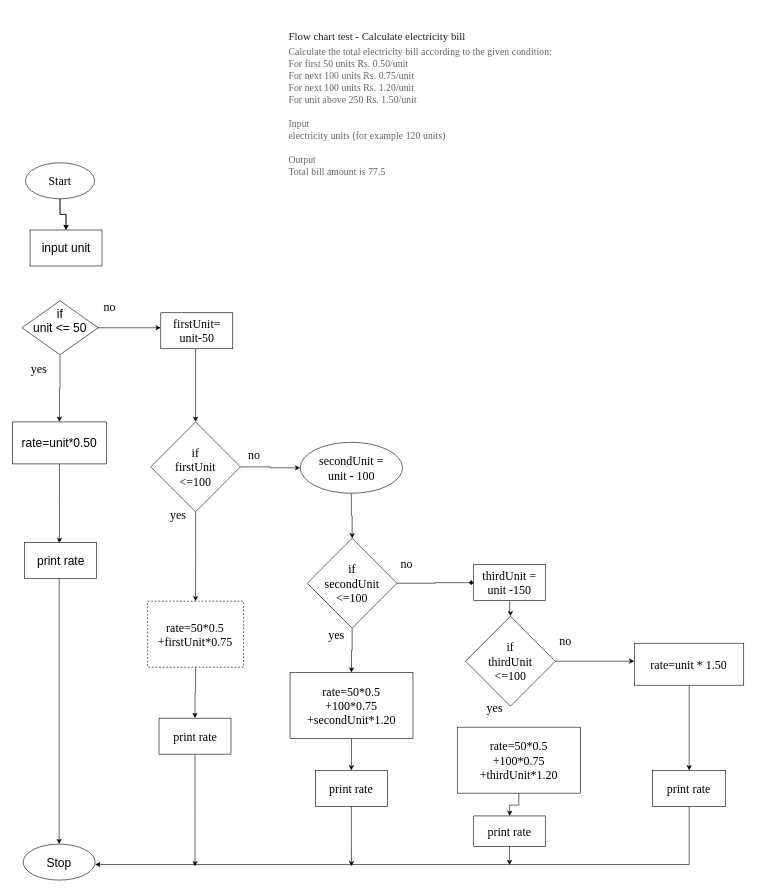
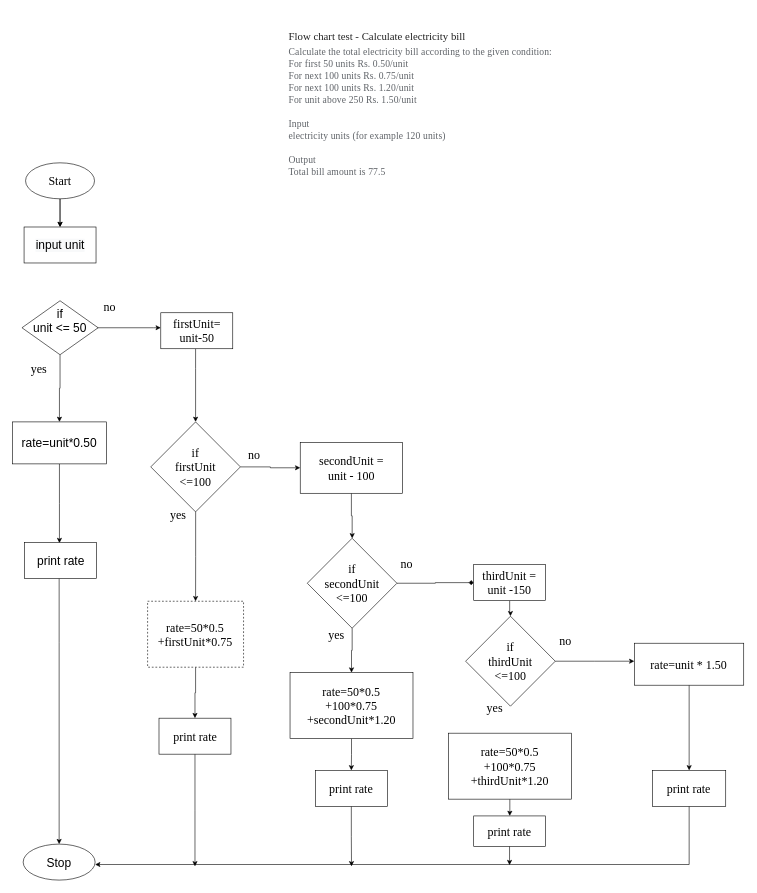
  <mxCell id="0" />
  <mxCell id="1" parent="0" />
  <mxCell id="2" value="" style="edgeStyle=orthogonalEdgeStyle;rounded=0;orthogonalLoop=1;jettySize=auto;html=1;fontSize=20;entryX=0.5;entryY=0;entryDx=0;entryDy=0;" parent="1" source="4" target="10" edge="1"><mxGeometry relative="1" as="geometry"><mxPoint x="100" y="386" as="targetPoint" /></mxGeometry></mxCell>
  <mxCell id="3" value="" style="edgeStyle=orthogonalEdgeStyle;rounded=0;orthogonalLoop=1;jettySize=auto;html=1;fontFamily=Verdana;fontSize=20;" parent="1" source="4" target="10" edge="1"><mxGeometry relative="1" as="geometry" /></mxCell>
  <mxCell id="4" value="&lt;font face=&quot;Verdana&quot; style=&quot;font-size: 20px;&quot;&gt;Start&lt;/font&gt;" style="ellipse;whiteSpace=wrap;html=1;fontSize=20;" parent="1" vertex="1"><mxGeometry x="42" y="271" width="115" height="60" as="geometry" /></mxCell>
  <mxCell id="5" value="" style="edgeStyle=orthogonalEdgeStyle;rounded=0;orthogonalLoop=1;jettySize=auto;html=1;fontFamily=Verdana;fontSize=20;" parent="1" source="7" target="9" edge="1"><mxGeometry relative="1" as="geometry" /></mxCell>
  <mxCell id="6" style="edgeStyle=orthogonalEdgeStyle;rounded=0;orthogonalLoop=1;jettySize=auto;html=1;fontFamily=Verdana;fontSize=20;" parent="1" target="20" edge="1"><mxGeometry relative="1" as="geometry"><mxPoint x="158" y="546" as="sourcePoint" /><mxPoint x="262.5" y="551" as="targetPoint" /><Array as="points"><mxPoint x="255.5" y="546" /><mxPoint x="255.5" y="546" /></Array></mxGeometry></mxCell>
  <mxCell id="7" value="&lt;font style=&quot;font-size: 20px;&quot;&gt;if &lt;br style=&quot;font-size: 20px;&quot;&gt;unit &amp;lt;= 50&lt;br style=&quot;font-size: 20px;&quot;&gt;&lt;br style=&quot;font-size: 20px;&quot;&gt;&lt;/font&gt;" style="rhombus;whiteSpace=wrap;html=1;fontSize=20;" parent="1" vertex="1"><mxGeometry x="36" y="501" width="127" height="90" as="geometry" /></mxCell>
  <mxCell id="8" style="edgeStyle=orthogonalEdgeStyle;rounded=0;orthogonalLoop=1;jettySize=auto;html=1;fontFamily=Verdana;fontSize=20;exitX=0.5;exitY=1;exitDx=0;exitDy=0;" parent="1" source="9" edge="1"><mxGeometry relative="1" as="geometry"><mxPoint x="98.5" y="832" as="sourcePoint" /><mxPoint x="98.5" y="905" as="targetPoint" /></mxGeometry></mxCell>
  <mxCell id="9" value="&lt;font style=&quot;font-size: 20px;&quot;&gt;rate=unit*0.50&lt;/font&gt;" style="whiteSpace=wrap;html=1;fontSize=20;" parent="1" vertex="1"><mxGeometry x="20" y="703" width="157" height="70" as="geometry" /></mxCell>
- <mxCell id="10" value="&lt;span style=&quot;color: rgb(0, 0, 0); font-family: Helvetica; font-size: 20px; font-style: normal; font-variant-ligatures: normal; font-variant-caps: normal; font-weight: 400; letter-spacing: normal; orphans: 2; text-align: center; text-indent: 0px; text-transform: none; widows: 2; word-spacing: 0px; -webkit-text-stroke-width: 0px; background-color: rgb(248, 249, 250); text-decoration-thickness: initial; text-decoration-style: initial; text-decoration-color: initial; float: none; display: inline !important;&quot;&gt;input unit&lt;/span&gt;" style="whiteSpace=wrap;html=1;fontSize=20;" parent="1" vertex="1"><mxGeometry x="49.5" y="383" width="120" height="60" as="geometry" /></mxCell>
+ <mxCell id="10" value="&lt;span style=&quot;color: rgb(0, 0, 0); font-family: Helvetica; font-size: 20px; font-style: normal; font-variant-ligatures: normal; font-variant-caps: normal; font-weight: 400; letter-spacing: normal; orphans: 2; text-align: center; text-indent: 0px; text-transform: none; widows: 2; word-spacing: 0px; -webkit-text-stroke-width: 0px; background-color: rgb(248, 249, 250); text-decoration-thickness: initial; text-decoration-style: initial; text-decoration-color: initial; float: none; display: inline !important;&quot;&gt;input unit&lt;/span&gt;" style="whiteSpace=wrap;html=1;fontSize=20;" parent="1" vertex="1"><mxGeometry x="39.5" y="378" width="120" height="60" as="geometry" /></mxCell>
  <mxCell id="11" style="edgeStyle=orthogonalEdgeStyle;rounded=0;orthogonalLoop=1;jettySize=auto;html=1;entryX=0.5;entryY=0;entryDx=0;entryDy=0;fontFamily=Verdana;fontSize=20;" parent="1" source="12" target="13" edge="1"><mxGeometry relative="1" as="geometry"><Array as="points"><mxPoint x="98" y="1071" /><mxPoint x="98" y="1071" /></Array></mxGeometry></mxCell>
  <mxCell id="12" value="&lt;font style=&quot;font-size: 20px;&quot;&gt;print rate&lt;/font&gt;" style="whiteSpace=wrap;html=1;fontSize=20;" parent="1" vertex="1"><mxGeometry x="40.5" y="904.01" width="120" height="60" as="geometry" /></mxCell>
  <mxCell id="13" value="Stop" style="ellipse;whiteSpace=wrap;html=1;fontSize=20;" parent="1" vertex="1"><mxGeometry x="38" y="1407" width="120" height="60" as="geometry" /></mxCell>
  <mxCell id="14" value="" style="edgeStyle=orthogonalEdgeStyle;rounded=0;orthogonalLoop=1;jettySize=auto;html=1;fontFamily=Verdana;fontSize=20;" parent="1" source="16" target="18" edge="1"><mxGeometry relative="1" as="geometry" /></mxCell>
  <mxCell id="15" style="edgeStyle=orthogonalEdgeStyle;rounded=0;orthogonalLoop=1;jettySize=auto;html=1;fontFamily=Verdana;fontSize=20;" parent="1" source="16" target="22" edge="1"><mxGeometry relative="1" as="geometry" /></mxCell>
  <mxCell id="16" value="if&lt;br style=&quot;font-size: 20px;&quot;&gt;firstUnit&lt;br style=&quot;font-size: 20px;&quot;&gt;&amp;lt;=100" style="rhombus;whiteSpace=wrap;html=1;fontFamily=Verdana;fontSize=20;" parent="1" vertex="1"><mxGeometry x="250.77" y="703" width="149.47" height="150" as="geometry" /></mxCell>
  <mxCell id="17" value="" style="edgeStyle=orthogonalEdgeStyle;rounded=0;orthogonalLoop=1;jettySize=auto;html=1;fontFamily=Verdana;fontSize=20;" parent="1" source="18" target="24" edge="1"><mxGeometry relative="1" as="geometry" /></mxCell>
  <mxCell id="18" value="rate=50*0.5&lt;br style=&quot;font-size: 20px;&quot;&gt;+firstUnit*0.75" style="whiteSpace=wrap;html=1;fontSize=20;fontFamily=Verdana;dashed=1;" parent="1" vertex="1"><mxGeometry x="245.49" y="1002.01" width="160.01" height="110" as="geometry" /></mxCell>
  <mxCell id="19" style="edgeStyle=orthogonalEdgeStyle;rounded=0;orthogonalLoop=1;jettySize=auto;html=1;entryX=0.5;entryY=0;entryDx=0;entryDy=0;fontFamily=Verdana;fontSize=20;" parent="1" source="20" target="16" edge="1"><mxGeometry relative="1" as="geometry"><Array as="points"><mxPoint x="325.5" y="614" /><mxPoint x="325.5" y="614" /></Array></mxGeometry></mxCell>
  <mxCell id="20" value="firstUnit=&lt;br style=&quot;font-size: 20px;&quot;&gt;unit-50" style="rounded=0;whiteSpace=wrap;html=1;fontFamily=Verdana;fontSize=20;" parent="1" vertex="1"><mxGeometry x="267.5" y="521" width="120" height="60" as="geometry" /></mxCell>
  <mxCell id="21" style="edgeStyle=orthogonalEdgeStyle;rounded=0;orthogonalLoop=1;jettySize=auto;html=1;fontFamily=Verdana;fontSize=20;" parent="1" source="22" target="27" edge="1"><mxGeometry relative="1" as="geometry" /></mxCell>
- <mxCell id="22" value="secondUnit =&lt;br style=&quot;font-size: 20px;&quot;&gt;unit - 100" style="ellipse;whiteSpace=wrap;html=1;fontSize=20;fontFamily=Verdana;" parent="1" vertex="1"><mxGeometry x="499.98" y="737" width="170.52" height="85" as="geometry" /></mxCell>
+ <mxCell id="22" value="secondUnit =&lt;br style=&quot;font-size: 20px;&quot;&gt;unit - 100" style="whiteSpace=wrap;html=1;fontSize=20;fontFamily=Verdana;" parent="1" vertex="1"><mxGeometry x="499.98" y="737" width="170.52" height="85" as="geometry" /></mxCell>
  <mxCell id="23" style="edgeStyle=orthogonalEdgeStyle;rounded=0;orthogonalLoop=1;jettySize=auto;html=1;fontFamily=Verdana;fontSize=20;" parent="1" source="24" edge="1"><mxGeometry relative="1" as="geometry"><mxPoint x="324.5" y="1444" as="targetPoint" /></mxGeometry></mxCell>
  <mxCell id="24" value="print rate" style="whiteSpace=wrap;html=1;fontSize=20;fontFamily=Verdana;" parent="1" vertex="1"><mxGeometry x="264.505" y="1197" width="120" height="60" as="geometry" /></mxCell>
  <mxCell id="25" value="" style="edgeStyle=orthogonalEdgeStyle;rounded=0;orthogonalLoop=1;jettySize=auto;html=1;fontFamily=Verdana;fontSize=20;" parent="1" source="27" target="29" edge="1"><mxGeometry relative="1" as="geometry" /></mxCell>
  <mxCell id="26" value="" style="edgeStyle=orthogonalEdgeStyle;rounded=0;orthogonalLoop=1;jettySize=auto;html=1;fontFamily=Verdana;fontSize=20;endArrow=diamond;" parent="1" source="27" target="43" edge="1"><mxGeometry relative="1" as="geometry" /></mxCell>
  <mxCell id="27" value="if&lt;br style=&quot;font-size: 20px;&quot;&gt;secondUnit&lt;br style=&quot;font-size: 20px;&quot;&gt;&amp;lt;=100" style="rhombus;whiteSpace=wrap;html=1;fontFamily=Verdana;fontSize=20;" parent="1" vertex="1"><mxGeometry x="511.76" y="897" width="149.47" height="150" as="geometry" /></mxCell>
  <mxCell id="28" value="" style="edgeStyle=orthogonalEdgeStyle;rounded=0;orthogonalLoop=1;jettySize=auto;html=1;fontFamily=Verdana;fontSize=20;" parent="1" source="29" target="31" edge="1"><mxGeometry relative="1" as="geometry" /></mxCell>
  <mxCell id="29" value="rate=50*0.5&lt;br style=&quot;font-size: 20px;&quot;&gt;+100*0.75&lt;br style=&quot;font-size: 20px;&quot;&gt;+secondUnit*1.20" style="whiteSpace=wrap;html=1;fontSize=20;fontFamily=Verdana;" parent="1" vertex="1"><mxGeometry x="482.99" y="1121" width="205.01" height="110" as="geometry" /></mxCell>
  <mxCell id="30" style="edgeStyle=orthogonalEdgeStyle;rounded=0;orthogonalLoop=1;jettySize=auto;html=1;fontFamily=Verdana;fontSize=20;" parent="1" source="31" edge="1"><mxGeometry relative="1" as="geometry"><mxPoint x="585.5" y="1444" as="targetPoint" /></mxGeometry></mxCell>
  <mxCell id="31" value="print rate" style="whiteSpace=wrap;html=1;fontSize=20;fontFamily=Verdana;" parent="1" vertex="1"><mxGeometry x="525.235" y="1284" width="120" height="60" as="geometry" /></mxCell>
  <mxCell id="32" value="" style="edgeStyle=orthogonalEdgeStyle;rounded=0;orthogonalLoop=1;jettySize=auto;html=1;fontFamily=Verdana;fontSize=20;" parent="1" source="33" target="35" edge="1"><mxGeometry relative="1" as="geometry" /></mxCell>
  <mxCell id="33" value="rate=unit * 1.50" style="whiteSpace=wrap;html=1;fontSize=20;fontFamily=Verdana;" parent="1" vertex="1"><mxGeometry x="1057.49" y="1072" width="182.01" height="70" as="geometry" /></mxCell>
  <mxCell id="34" style="edgeStyle=orthogonalEdgeStyle;rounded=0;orthogonalLoop=1;jettySize=auto;html=1;fontFamily=Verdana;fontSize=20;entryX=1;entryY=0.5;entryDx=0;entryDy=0;exitX=0.5;exitY=1;exitDx=0;exitDy=0;" parent="1" source="35" edge="1"><mxGeometry relative="1" as="geometry"><mxPoint x="968.231" y="1431" as="sourcePoint" /><mxPoint x="158" y="1441" as="targetPoint" /><Array as="points"><mxPoint x="1148" y="1441" /></Array></mxGeometry></mxCell>
  <mxCell id="35" value="print rate" style="whiteSpace=wrap;html=1;fontSize=20;fontFamily=Verdana;" parent="1" vertex="1"><mxGeometry x="1087.495" y="1284" width="122" height="60" as="geometry" /></mxCell>
  <mxCell id="36" value="yes" style="text;html=1;align=center;verticalAlign=middle;resizable=0;points=[];autosize=1;strokeColor=none;fillColor=none;fontSize=20;fontFamily=Verdana;" parent="1" vertex="1"><mxGeometry x="33.5" y="594" width="60" height="40" as="geometry" /></mxCell>
  <mxCell id="37" value="yes" style="text;html=1;align=center;verticalAlign=middle;resizable=0;points=[];autosize=1;strokeColor=none;fillColor=none;fontSize=20;fontFamily=Verdana;" parent="1" vertex="1"><mxGeometry x="265.5" y="837" width="60" height="40" as="geometry" /></mxCell>
  <mxCell id="38" value="yes" style="text;html=1;align=center;verticalAlign=middle;resizable=0;points=[];autosize=1;strokeColor=none;fillColor=none;fontSize=20;fontFamily=Verdana;" parent="1" vertex="1"><mxGeometry x="529.5" y="1037.01" width="60" height="40" as="geometry" /></mxCell>
  <mxCell id="39" value="no" style="text;html=1;align=center;verticalAlign=middle;resizable=0;points=[];autosize=1;strokeColor=none;fillColor=none;fontSize=20;fontFamily=Verdana;" parent="1" vertex="1"><mxGeometry x="157" y="491" width="50" height="40" as="geometry" /></mxCell>
  <mxCell id="40" value="no" style="text;html=1;align=center;verticalAlign=middle;resizable=0;points=[];autosize=1;strokeColor=none;fillColor=none;fontSize=20;fontFamily=Verdana;" parent="1" vertex="1"><mxGeometry x="397.5" y="737" width="50" height="40" as="geometry" /></mxCell>
  <mxCell id="41" value="no" style="text;html=1;align=center;verticalAlign=middle;resizable=0;points=[];autosize=1;strokeColor=none;fillColor=none;fontSize=20;fontFamily=Verdana;" parent="1" vertex="1"><mxGeometry x="651.5" y="919" width="50" height="40" as="geometry" /></mxCell>
  <mxCell id="42" style="edgeStyle=orthogonalEdgeStyle;rounded=0;orthogonalLoop=1;jettySize=auto;html=1;entryX=0.5;entryY=0;entryDx=0;entryDy=0;fontFamily=Verdana;fontSize=20;" parent="1" source="43" target="45" edge="1"><mxGeometry relative="1" as="geometry" /></mxCell>
  <mxCell id="43" value="thirdUnit =&lt;br&gt;unit -150" style="whiteSpace=wrap;html=1;fontSize=20;fontFamily=Verdana;" parent="1" vertex="1"><mxGeometry x="789.245" y="941.01" width="120" height="60" as="geometry" /></mxCell>
  <mxCell id="44" style="edgeStyle=orthogonalEdgeStyle;rounded=0;orthogonalLoop=1;jettySize=auto;html=1;fontFamily=Verdana;fontSize=20;" parent="1" source="45" edge="1"><mxGeometry relative="1" as="geometry"><mxPoint x="1057" y="1102" as="targetPoint" /></mxGeometry></mxCell>
  <mxCell id="45" value="if&lt;br style=&quot;font-size: 20px;&quot;&gt;thirdUnit&lt;br&gt;&amp;lt;=100" style="rhombus;whiteSpace=wrap;html=1;fontFamily=Verdana;fontSize=20;" parent="1" vertex="1"><mxGeometry x="775.77" y="1027" width="149.47" height="150" as="geometry" /></mxCell>
  <mxCell id="46" value="" style="edgeStyle=orthogonalEdgeStyle;rounded=0;orthogonalLoop=1;jettySize=auto;html=1;fontFamily=Verdana;fontSize=20;" parent="1" source="47" target="49" edge="1"><mxGeometry relative="1" as="geometry" /></mxCell>
- <mxCell id="47" value="rate=50*0.5&lt;br style=&quot;font-size: 20px;&quot;&gt;+100*0.75&lt;br style=&quot;font-size: 20px;&quot;&gt;+thirdUnit*1.20" style="whiteSpace=wrap;html=1;fontSize=20;fontFamily=Verdana;" parent="1" vertex="1"><mxGeometry x="762" y="1212" width="205.01" height="110" as="geometry" /></mxCell>
+ <mxCell id="47" value="rate=50*0.5&lt;br style=&quot;font-size: 20px;&quot;&gt;+100*0.75&lt;br style=&quot;font-size: 20px;&quot;&gt;+thirdUnit*1.20" style="whiteSpace=wrap;html=1;fontSize=20;fontFamily=Verdana;" parent="1" vertex="1"><mxGeometry x="747" y="1222" width="205.01" height="110" as="geometry" /></mxCell>
  <mxCell id="48" style="edgeStyle=orthogonalEdgeStyle;rounded=0;orthogonalLoop=1;jettySize=auto;html=1;fontFamily=Verdana;fontSize=20;" parent="1" edge="1"><mxGeometry relative="1" as="geometry"><mxPoint x="847.077" y="1392" as="sourcePoint" /><mxPoint x="849" y="1442" as="targetPoint" /><Array as="points"><mxPoint x="847" y="1397" /></Array></mxGeometry></mxCell>
  <mxCell id="49" value="print rate" style="whiteSpace=wrap;html=1;fontSize=20;fontFamily=Verdana;" parent="1" vertex="1"><mxGeometry x="789.25" y="1360" width="120" height="51" as="geometry" /></mxCell>
  <mxCell id="50" value="yes" style="text;html=1;align=center;verticalAlign=middle;resizable=0;points=[];autosize=1;strokeColor=none;fillColor=none;fontSize=20;fontFamily=Verdana;" parent="1" vertex="1"><mxGeometry x="793.51" y="1160.01" width="60" height="40" as="geometry" /></mxCell>
  <mxCell id="51" value="no" style="text;html=1;align=center;verticalAlign=middle;resizable=0;points=[];autosize=1;strokeColor=none;fillColor=none;fontSize=20;fontFamily=Verdana;" parent="1" vertex="1"><mxGeometry x="917" y="1047" width="50" height="40" as="geometry" /></mxCell>
  <mxCell id="52" value="&lt;p&gt;&lt;table style=&quot;color: rgb(34, 34, 34); text-align: start; background-color: rgb(255, 255, 255); width: 422px;&quot; role=&quot;presentation&quot; cellspacing=&quot;0&quot; cellpadding=&quot;0&quot;&gt;&lt;tbody&gt;&lt;tr&gt;&lt;td style=&quot;margin: 0px; font-family: &amp;quot;Google Sans&amp;quot;, Roboto, Helvetica, Arial, sans-serif; font-size: 18px; line-height: 24px;&quot;&gt;&lt;font face=&quot;Verdana&quot; style=&quot;font-size: 18px;&quot;&gt;Flow chart test - Calculate electricity bill&lt;/font&gt;&lt;/td&gt;&lt;/tr&gt;&lt;tr height=&quot;4px&quot;&gt;&lt;/tr&gt;&lt;tr&gt;&lt;td style=&quot;margin: 0px; color: rgb(95, 99, 104); font-size: 14px; line-height: 20px; letter-spacing: 0.2px;&quot;&gt;&lt;font face=&quot;Verdana&quot; size=&quot;3&quot;&gt;Calculate the total electricity bill according to the given condition:&lt;br&gt;For first 50 units Rs. 0.50/unit&lt;br&gt;For next 100 units Rs. 0.75/unit&lt;br&gt;For next 100 units Rs. 1.20/unit&lt;br&gt;For unit above 250 Rs. 1.50/unit&lt;br&gt;&lt;br&gt;Input&amp;nbsp;&lt;br&gt;electricity units (for example 120 units)&lt;br&gt;&lt;br&gt;Output&lt;br&gt;Total bill amount is 77.5&lt;/font&gt;&lt;/td&gt;&lt;/tr&gt;&lt;tr height=&quot;16px&quot;&gt;&lt;/tr&gt;&lt;tr&gt;&lt;/tr&gt;&lt;/tbody&gt;&lt;/table&gt;&lt;/p&gt;" style="text;html=1;align=center;verticalAlign=middle;resizable=0;points=[];autosize=1;strokeColor=none;fillColor=none;" vertex="1" parent="1"><mxGeometry x="415.24" y="20" width="570" height="320" as="geometry" /></mxCell>
